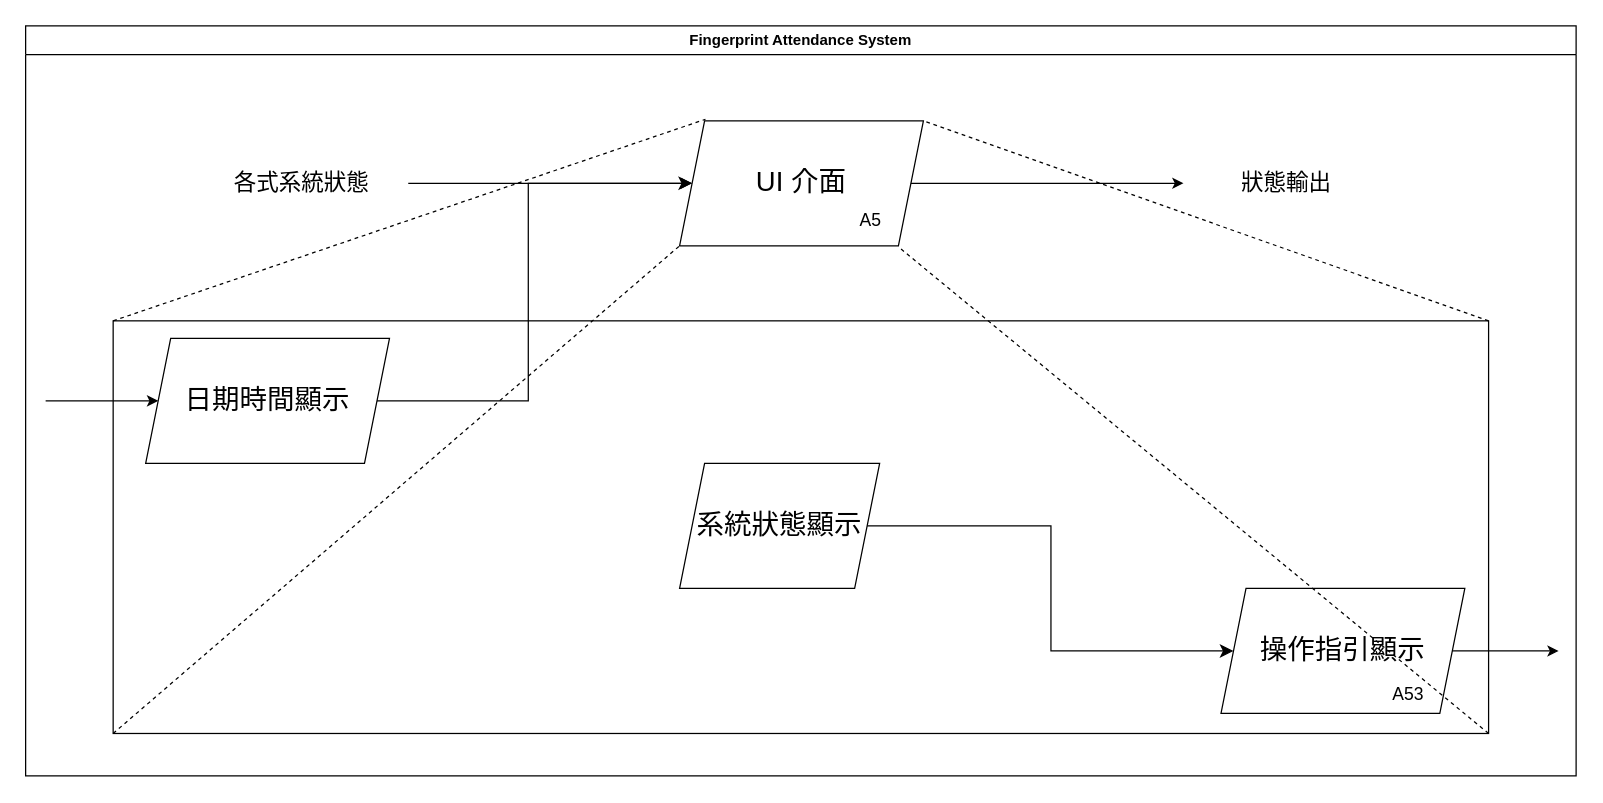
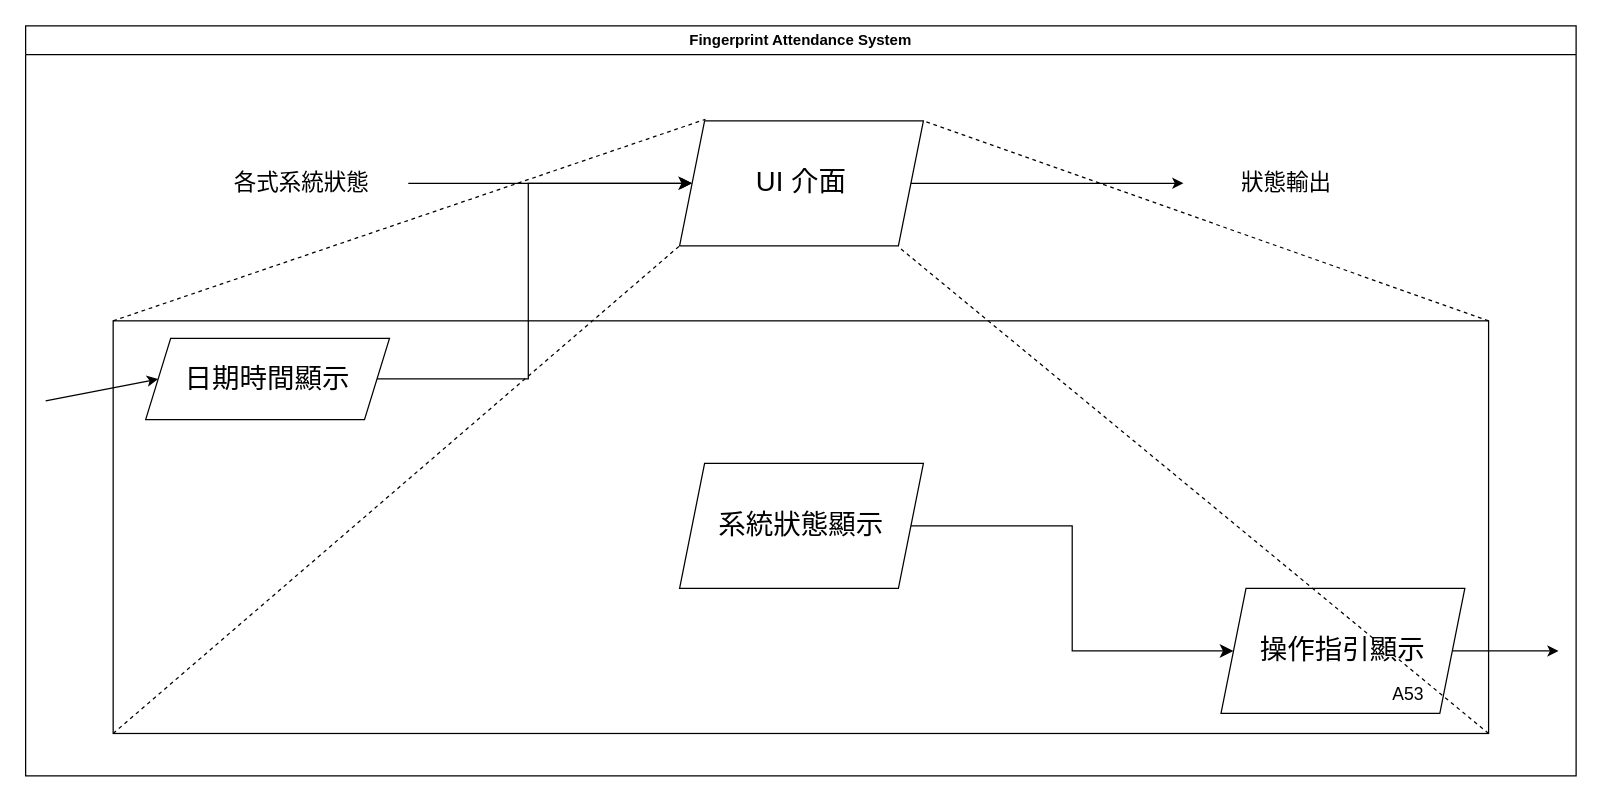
  <mxCell id="0" />
  <mxCell id="1" parent="0" />
  <mxCell id="2" value="" style="rounded=0;whiteSpace=wrap;html=1;" parent="1" vertex="1"><mxGeometry x="90" y="256" width="1100" height="330" as="geometry" /></mxCell>
  <mxCell id="3" value="&lt;font style=&quot;font-size: 22px;&quot;&gt;UI 介面&lt;/font&gt;" style="shape=parallelogram;perimeter=parallelogramPerimeter;whiteSpace=wrap;html=1;fixedSize=1;" parent="1" vertex="1"><mxGeometry x="543" y="96" width="195" height="100" as="geometry" /></mxCell>
- <mxCell id="4" value="&lt;font style=&quot;font-size: 22px;&quot;&gt;系統狀態顯示&lt;/font&gt;" style="shape=parallelogram;perimeter=parallelogramPerimeter;whiteSpace=wrap;html=1;fixedSize=1;" parent="1" vertex="1"><mxGeometry x="543" y="370" width="160" height="100" as="geometry" /></mxCell>
- <mxCell id="5" value="&lt;span style=&quot;font-size: 22px;&quot;&gt;日期時間顯示&lt;/span&gt;" style="shape=parallelogram;perimeter=parallelogramPerimeter;whiteSpace=wrap;html=1;fixedSize=1;" parent="1" vertex="1"><mxGeometry x="116" y="270" width="195" height="100" as="geometry" /></mxCell>
+ <mxCell id="4" value="&lt;font style=&quot;font-size: 22px;&quot;&gt;系統狀態顯示&lt;/font&gt;" style="shape=parallelogram;perimeter=parallelogramPerimeter;whiteSpace=wrap;html=1;fixedSize=1;" parent="1" vertex="1"><mxGeometry x="543" y="370" width="195" height="100" as="geometry" /></mxCell>
+ <mxCell id="5" value="&lt;span style=&quot;font-size: 22px;&quot;&gt;日期時間顯示&lt;/span&gt;" style="shape=parallelogram;perimeter=parallelogramPerimeter;whiteSpace=wrap;html=1;fixedSize=1;" parent="1" vertex="1"><mxGeometry x="116" y="270" width="195" height="65" as="geometry" /></mxCell>
  <mxCell id="6" value="&lt;font style=&quot;font-size: 22px;&quot;&gt;操作指引顯示&lt;/font&gt;" style="shape=parallelogram;perimeter=parallelogramPerimeter;whiteSpace=wrap;html=1;fixedSize=1;" parent="1" vertex="1"><mxGeometry x="976" y="470" width="195" height="100" as="geometry" /></mxCell>
  <mxCell id="7" value="" style="endArrow=none;dashed=1;html=1;rounded=0;entryX=0.106;entryY=-0.012;entryDx=0;entryDy=0;entryPerimeter=0;exitX=0;exitY=0;exitDx=0;exitDy=0;" parent="1" source="2" target="3" edge="1"><mxGeometry width="50" height="50" relative="1" as="geometry"><mxPoint x="566" y="366" as="sourcePoint" /><mxPoint x="616" y="316" as="targetPoint" /></mxGeometry></mxCell>
  <mxCell id="8" value="" style="endArrow=none;dashed=1;html=1;rounded=0;entryX=0;entryY=1;entryDx=0;entryDy=0;exitX=0;exitY=1;exitDx=0;exitDy=0;" parent="1" source="2" target="3" edge="1"><mxGeometry width="50" height="50" relative="1" as="geometry"><mxPoint x="566" y="366" as="sourcePoint" /><mxPoint x="616" y="316" as="targetPoint" /></mxGeometry></mxCell>
  <mxCell id="9" value="" style="endArrow=none;dashed=1;html=1;rounded=0;entryX=1;entryY=0;entryDx=0;entryDy=0;exitX=1;exitY=0;exitDx=0;exitDy=0;" parent="1" source="2" target="3" edge="1"><mxGeometry width="50" height="50" relative="1" as="geometry"><mxPoint x="566" y="366" as="sourcePoint" /><mxPoint x="616" y="316" as="targetPoint" /></mxGeometry></mxCell>
  <mxCell id="10" value="" style="endArrow=none;dashed=1;html=1;rounded=0;exitX=1;exitY=1;exitDx=0;exitDy=0;entryX=0.908;entryY=1.025;entryDx=0;entryDy=0;entryPerimeter=0;" parent="1" source="2" target="3" edge="1"><mxGeometry width="50" height="50" relative="1" as="geometry"><mxPoint x="566" y="366" as="sourcePoint" /><mxPoint x="716" y="136" as="targetPoint" /></mxGeometry></mxCell>
  <mxCell id="11" value="&lt;font style=&quot;font-size: 14px;&quot;&gt;A53&lt;/font&gt;" style="text;strokeColor=none;align=center;fillColor=none;html=1;verticalAlign=middle;whiteSpace=wrap;rounded=0;" parent="1" vertex="1"><mxGeometry x="1096" y="540" width="60" height="30" as="geometry" /></mxCell>
  <mxCell id="12" value="" style="endArrow=classic;html=1;rounded=0;entryX=0;entryY=0.5;entryDx=0;entryDy=0;" parent="1" target="5" edge="1"><mxGeometry width="50" height="50" relative="1" as="geometry"><mxPoint x="36" y="320" as="sourcePoint" /><mxPoint x="616" y="316" as="targetPoint" /></mxGeometry></mxCell>
  <mxCell id="13" value="" style="endArrow=classic;html=1;rounded=0;exitX=1;exitY=0.5;exitDx=0;exitDy=0;" parent="1" source="6" edge="1"><mxGeometry width="50" height="50" relative="1" as="geometry"><mxPoint x="566" y="366" as="sourcePoint" /><mxPoint x="1246" y="520" as="targetPoint" /></mxGeometry></mxCell>
  <mxCell id="14" value="" style="endArrow=classic;html=1;rounded=0;entryX=0;entryY=0.5;entryDx=0;entryDy=0;" parent="1" target="3" edge="1"><mxGeometry width="50" height="50" relative="1" as="geometry"><mxPoint x="326" y="146" as="sourcePoint" /><mxPoint x="616" y="316" as="targetPoint" /></mxGeometry></mxCell>
  <mxCell id="15" value="" style="endArrow=classic;html=1;rounded=0;exitX=1;exitY=0.5;exitDx=0;exitDy=0;" parent="1" source="3" edge="1"><mxGeometry width="50" height="50" relative="1" as="geometry"><mxPoint x="566" y="366" as="sourcePoint" /><mxPoint x="946" y="146" as="targetPoint" /></mxGeometry></mxCell>
  <mxCell id="16" value="&lt;font style=&quot;font-size: 18px;&quot;&gt;各式系統狀態&lt;/font&gt;" style="text;strokeColor=none;align=center;fillColor=none;html=1;verticalAlign=middle;whiteSpace=wrap;rounded=0;" parent="1" vertex="1"><mxGeometry x="156" y="131" width="170" height="30" as="geometry" /></mxCell>
  <mxCell id="17" value="&lt;font style=&quot;font-size: 18px;&quot;&gt;狀態輸出&lt;/font&gt;" style="text;strokeColor=none;align=center;fillColor=none;html=1;verticalAlign=middle;whiteSpace=wrap;rounded=0;" parent="1" vertex="1"><mxGeometry x="951" y="131" width="155" height="30" as="geometry" /></mxCell>
  <mxCell id="18" value="Fingerprint Attendance System" style="swimlane;whiteSpace=wrap;html=1;" parent="1" vertex="1"><mxGeometry x="20" y="20" width="1240" height="600" as="geometry" /></mxCell>
- <mxCell id="19" value="&lt;font style=&quot;font-size: 14px;&quot;&gt;A5&lt;/font&gt;" style="text;strokeColor=none;align=center;fillColor=none;html=1;verticalAlign=middle;whiteSpace=wrap;rounded=0;" parent="18" vertex="1"><mxGeometry x="646" y="141" width="60" height="30" as="geometry" /></mxCell>
  <mxCell id="20" value="" style="edgeStyle=elbowEdgeStyle;elbow=horizontal;endArrow=classic;html=1;curved=0;rounded=0;endSize=8;startSize=8;exitX=1;exitY=0.5;exitDx=0;exitDy=0;" edge="1" parent="1" source="5" target="3"><mxGeometry width="50" height="50" relative="1" as="geometry"><mxPoint x="586" y="266" as="sourcePoint" /><mxPoint x="636" y="216" as="targetPoint" /></mxGeometry></mxCell>
  <mxCell id="21" value="" style="edgeStyle=elbowEdgeStyle;elbow=horizontal;endArrow=classic;html=1;curved=0;rounded=0;endSize=8;startSize=8;exitX=1;exitY=0.5;exitDx=0;exitDy=0;entryX=0;entryY=0.5;entryDx=0;entryDy=0;" edge="1" parent="1" source="4" target="6"><mxGeometry width="50" height="50" relative="1" as="geometry"><mxPoint x="586" y="266" as="sourcePoint" /><mxPoint x="636" y="216" as="targetPoint" /></mxGeometry></mxCell>
